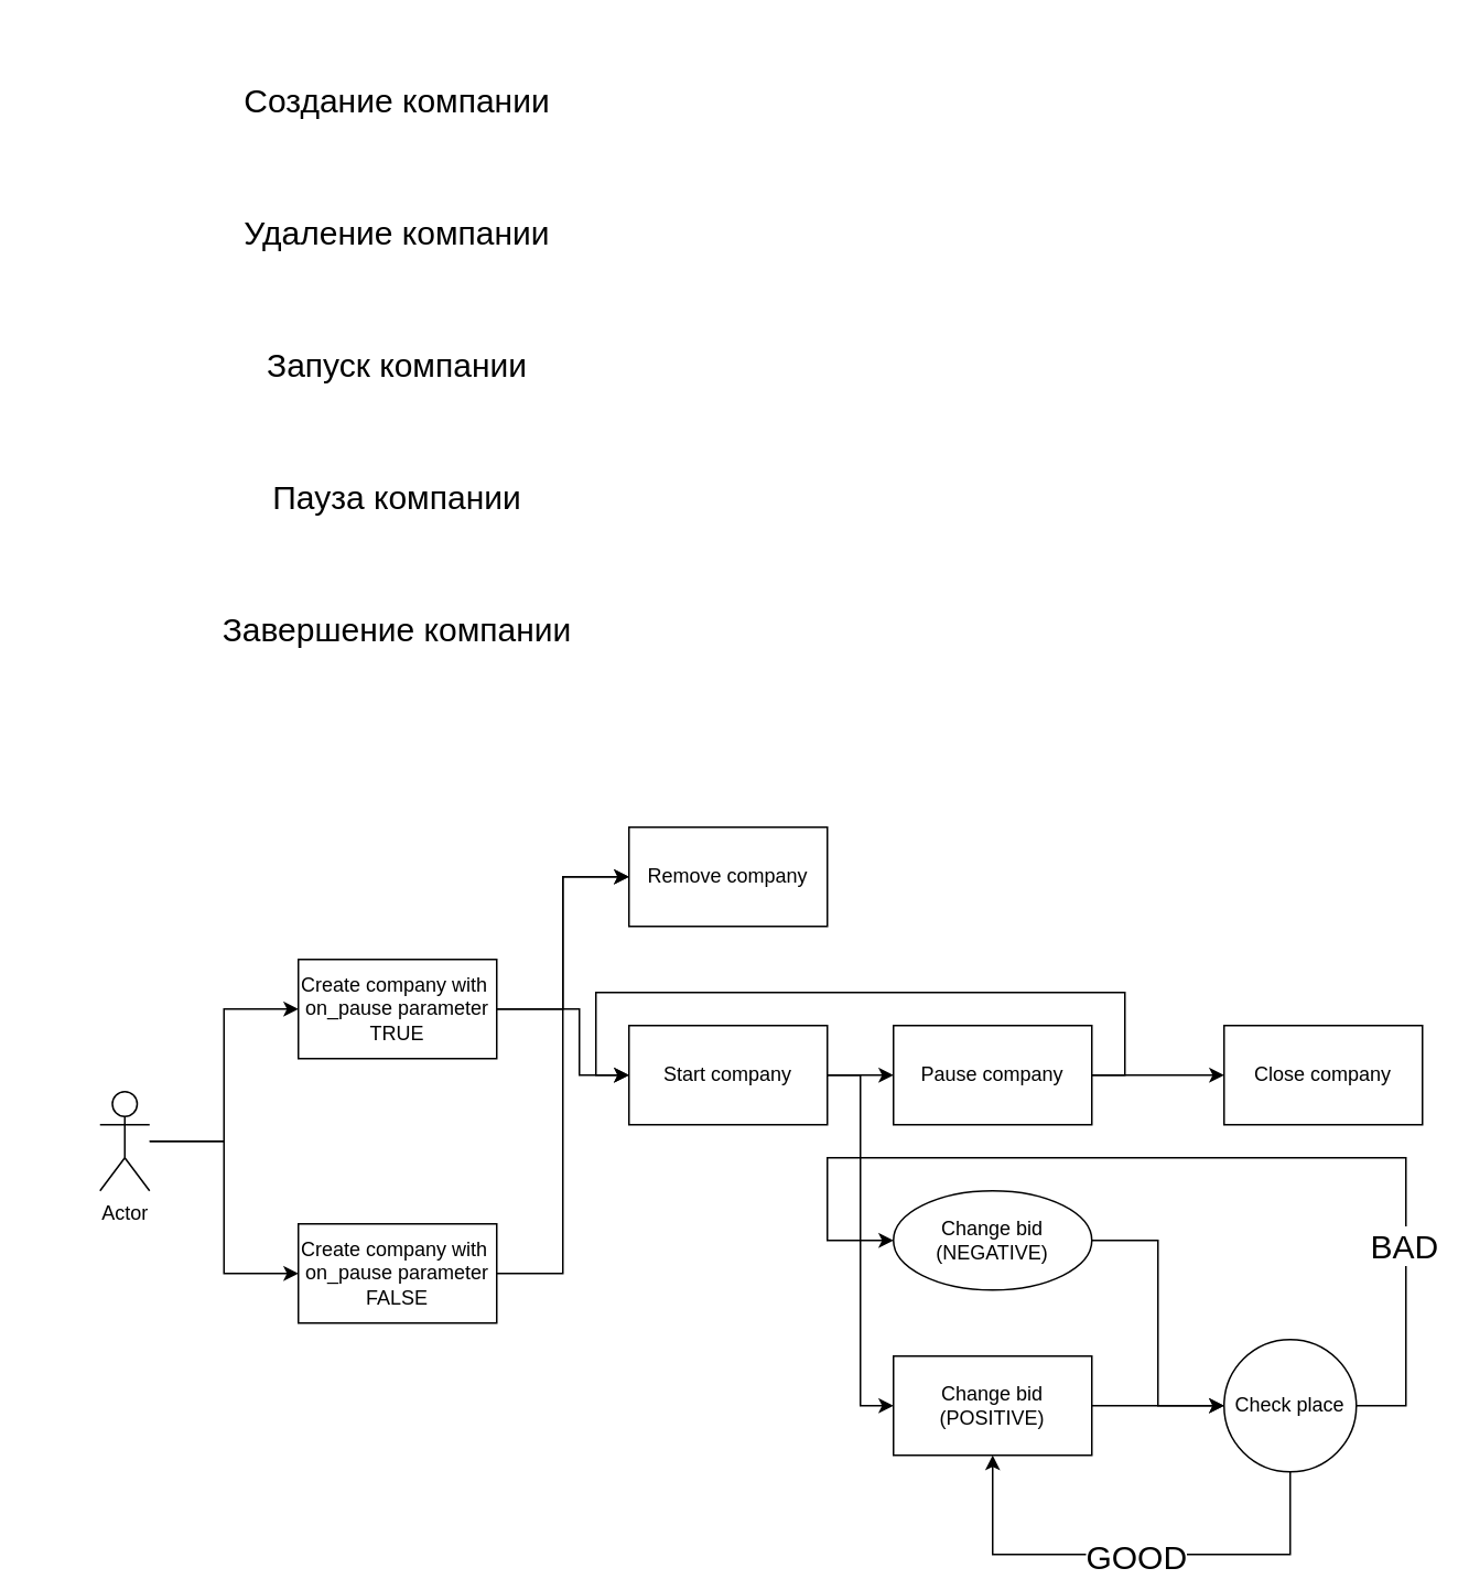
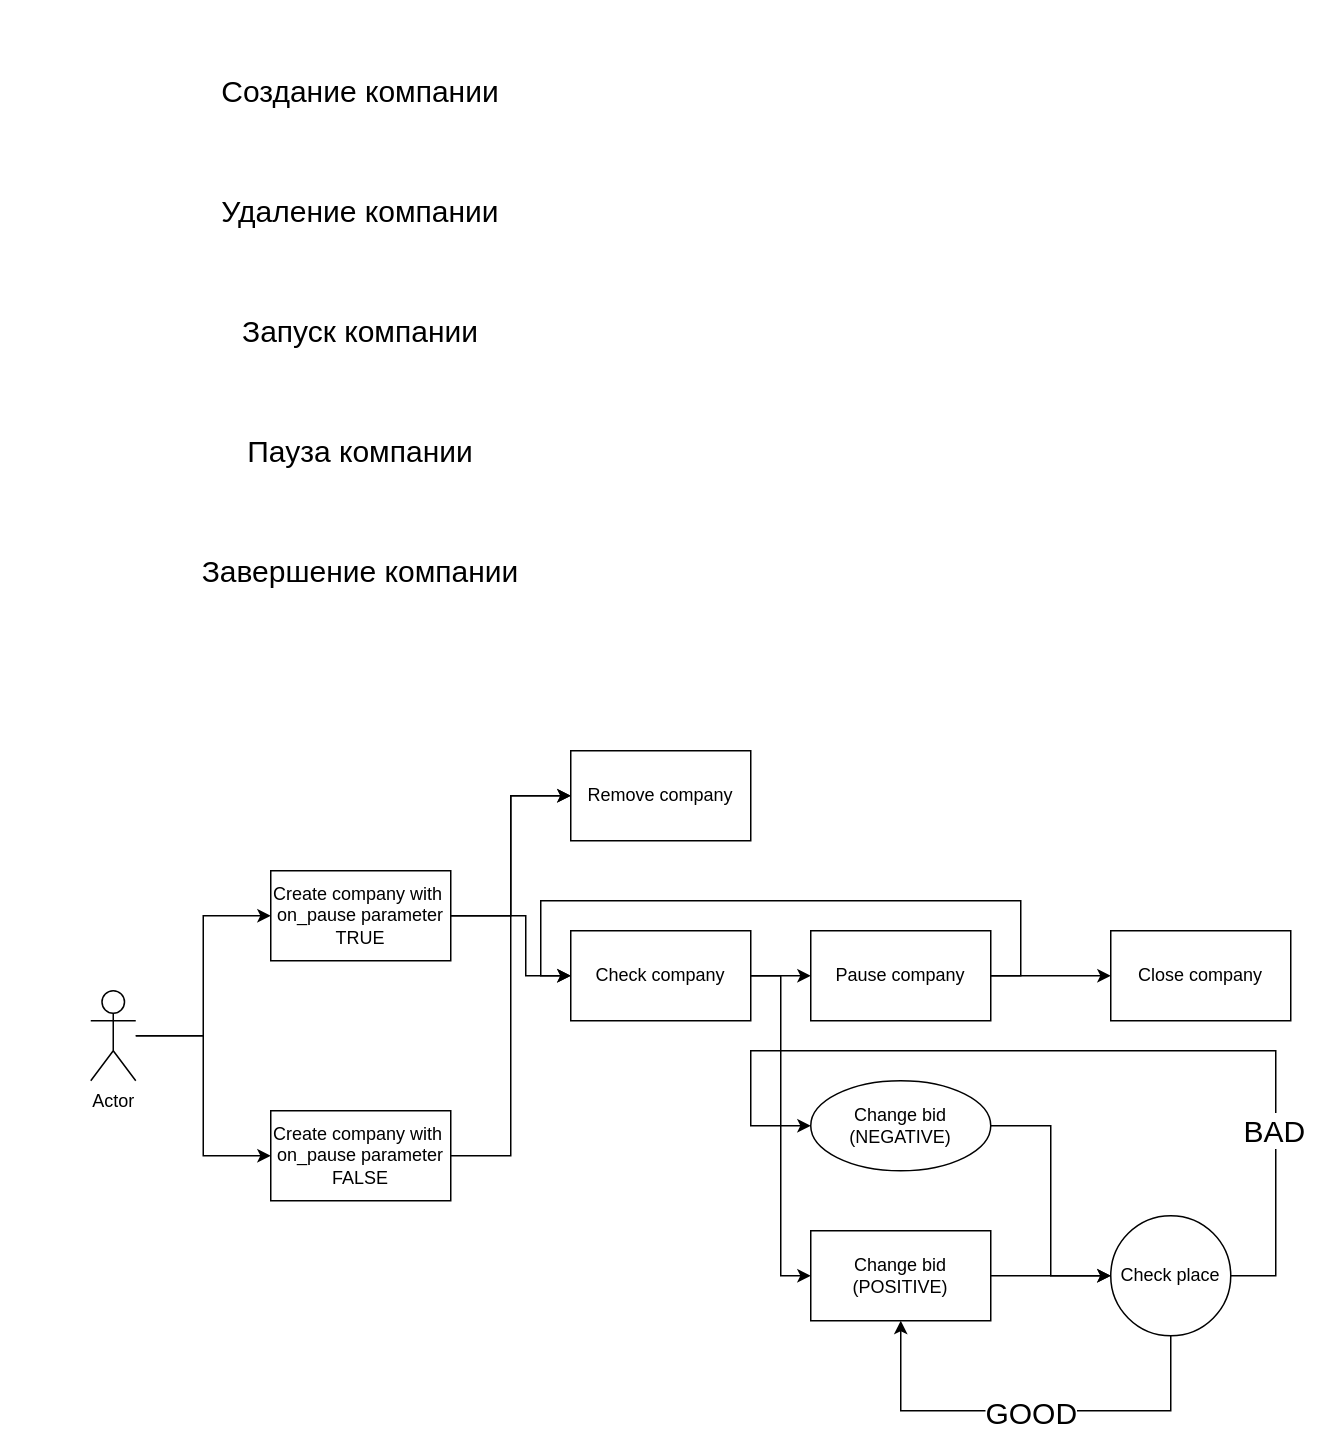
  <mxCell id="0" />
  <mxCell id="1" parent="0" />
  <mxCell id="2" value="&lt;font style=&quot;font-size: 20px;&quot;&gt;Создание компании&lt;/font&gt;" style="text;html=1;strokeColor=none;fillColor=none;align=center;verticalAlign=middle;whiteSpace=wrap;rounded=0;" parent="1" vertex="1"><mxGeometry x="20" y="20" width="440" height="80" as="geometry" /></mxCell>
  <mxCell id="3" value="&lt;font style=&quot;font-size: 20px;&quot;&gt;Удаление компании&lt;/font&gt;" style="text;html=1;strokeColor=none;fillColor=none;align=center;verticalAlign=middle;whiteSpace=wrap;rounded=0;" parent="1" vertex="1"><mxGeometry x="20" y="100" width="440" height="80" as="geometry" /></mxCell>
  <mxCell id="4" value="&lt;font style=&quot;font-size: 20px;&quot;&gt;Запуск компании&lt;/font&gt;" style="text;html=1;strokeColor=none;fillColor=none;align=center;verticalAlign=middle;whiteSpace=wrap;rounded=0;" parent="1" vertex="1"><mxGeometry x="20" y="180" width="440" height="80" as="geometry" /></mxCell>
  <mxCell id="5" value="&lt;font style=&quot;font-size: 20px;&quot;&gt;Пауза компании&lt;/font&gt;" style="text;html=1;strokeColor=none;fillColor=none;align=center;verticalAlign=middle;whiteSpace=wrap;rounded=0;" parent="1" vertex="1"><mxGeometry x="20" y="260" width="440" height="80" as="geometry" /></mxCell>
  <mxCell id="6" value="&lt;font style=&quot;font-size: 20px;&quot;&gt;Завершение компании&lt;/font&gt;" style="text;html=1;strokeColor=none;fillColor=none;align=center;verticalAlign=middle;whiteSpace=wrap;rounded=0;" parent="1" vertex="1"><mxGeometry x="20" y="340" width="440" height="80" as="geometry" /></mxCell>
  <mxCell id="7" style="edgeStyle=orthogonalEdgeStyle;rounded=0;orthogonalLoop=1;jettySize=auto;html=1;entryX=0;entryY=0.5;entryDx=0;entryDy=0;" parent="1" source="9" target="12" edge="1"><mxGeometry relative="1" as="geometry" /></mxCell>
  <mxCell id="8" style="edgeStyle=orthogonalEdgeStyle;rounded=0;orthogonalLoop=1;jettySize=auto;html=1;entryX=0;entryY=0.5;entryDx=0;entryDy=0;" parent="1" source="9" target="15" edge="1"><mxGeometry relative="1" as="geometry" /></mxCell>
  <mxCell id="9" value="Actor" style="shape=umlActor;verticalLabelPosition=bottom;verticalAlign=top;html=1;outlineConnect=0;" parent="1" vertex="1"><mxGeometry x="60" y="660" width="30" height="60" as="geometry" /></mxCell>
  <mxCell id="10" style="edgeStyle=orthogonalEdgeStyle;rounded=0;orthogonalLoop=1;jettySize=auto;html=1;entryX=0;entryY=0.5;entryDx=0;entryDy=0;" parent="1" source="12" target="13" edge="1"><mxGeometry relative="1" as="geometry" /></mxCell>
  <mxCell id="11" style="edgeStyle=orthogonalEdgeStyle;rounded=0;orthogonalLoop=1;jettySize=auto;html=1;entryX=0;entryY=0.5;entryDx=0;entryDy=0;" parent="1" source="12" target="18" edge="1"><mxGeometry relative="1" as="geometry"><Array as="points"><mxPoint x="350" y="610" /><mxPoint x="350" y="650" /></Array></mxGeometry></mxCell>
  <mxCell id="12" value="Create company with&amp;nbsp; on_pause parameter TRUE" style="rounded=0;whiteSpace=wrap;html=1;" parent="1" vertex="1"><mxGeometry x="180" y="580" width="120" height="60" as="geometry" /></mxCell>
  <mxCell id="13" value="Remove company" style="rounded=0;whiteSpace=wrap;html=1;" parent="1" vertex="1"><mxGeometry x="380" y="500" width="120" height="60" as="geometry" /></mxCell>
  <mxCell id="14" style="edgeStyle=orthogonalEdgeStyle;rounded=0;orthogonalLoop=1;jettySize=auto;html=1;entryX=0;entryY=0.5;entryDx=0;entryDy=0;" parent="1" source="15" target="13" edge="1"><mxGeometry relative="1" as="geometry" /></mxCell>
  <mxCell id="15" value="Create company with&amp;nbsp; on_pause parameter FALSE" style="rounded=0;whiteSpace=wrap;html=1;" parent="1" vertex="1"><mxGeometry x="180" y="740" width="120" height="60" as="geometry" /></mxCell>
  <mxCell id="16" style="edgeStyle=orthogonalEdgeStyle;rounded=0;orthogonalLoop=1;jettySize=auto;html=1;entryX=0;entryY=0.5;entryDx=0;entryDy=0;" parent="1" source="18" target="21" edge="1"><mxGeometry relative="1" as="geometry" /></mxCell>
  <mxCell id="17" style="edgeStyle=orthogonalEdgeStyle;rounded=0;orthogonalLoop=1;jettySize=auto;html=1;entryX=0;entryY=0.5;entryDx=0;entryDy=0;" edge="1" parent="1" source="18" target="24"><mxGeometry relative="1" as="geometry" /></mxCell>
- <mxCell id="18" value="Start company" style="rounded=0;whiteSpace=wrap;html=1;" parent="1" vertex="1"><mxGeometry x="380" y="620" width="120" height="60" as="geometry" /></mxCell>
+ <mxCell id="18" value="Check company" style="rounded=0;whiteSpace=wrap;html=1;" parent="1" vertex="1"><mxGeometry x="380" y="620" width="120" height="60" as="geometry" /></mxCell>
  <mxCell id="19" style="edgeStyle=orthogonalEdgeStyle;rounded=0;orthogonalLoop=1;jettySize=auto;html=1;entryX=0;entryY=0.5;entryDx=0;entryDy=0;" parent="1" source="21" target="18" edge="1"><mxGeometry relative="1" as="geometry"><Array as="points"><mxPoint x="680" y="650" /><mxPoint x="680" y="600" /><mxPoint x="360" y="600" /><mxPoint x="360" y="650" /></Array></mxGeometry></mxCell>
  <mxCell id="20" style="edgeStyle=orthogonalEdgeStyle;rounded=0;orthogonalLoop=1;jettySize=auto;html=1;entryX=0;entryY=0.5;entryDx=0;entryDy=0;" parent="1" source="21" target="22" edge="1"><mxGeometry relative="1" as="geometry" /></mxCell>
  <mxCell id="21" value="Pause company" style="rounded=0;whiteSpace=wrap;html=1;" parent="1" vertex="1"><mxGeometry x="540" y="620" width="120" height="60" as="geometry" /></mxCell>
  <mxCell id="22" value="Close company" style="rounded=0;whiteSpace=wrap;html=1;" parent="1" vertex="1"><mxGeometry x="740" y="620" width="120" height="60" as="geometry" /></mxCell>
  <mxCell id="23" style="edgeStyle=orthogonalEdgeStyle;rounded=0;orthogonalLoop=1;jettySize=auto;html=1;entryX=0;entryY=0.5;entryDx=0;entryDy=0;" edge="1" parent="1" source="24" target="29"><mxGeometry relative="1" as="geometry"><mxPoint x="700" y="850" as="targetPoint" /></mxGeometry></mxCell>
  <mxCell id="24" value="Change bid (POSITIVE)" style="rounded=0;whiteSpace=wrap;html=1;" vertex="1" parent="1"><mxGeometry x="540" y="820" width="120" height="60" as="geometry" /></mxCell>
  <mxCell id="25" style="edgeStyle=orthogonalEdgeStyle;rounded=0;orthogonalLoop=1;jettySize=auto;html=1;exitX=0.5;exitY=1;exitDx=0;exitDy=0;entryX=0.5;entryY=1;entryDx=0;entryDy=0;" edge="1" parent="1" source="29" target="24"><mxGeometry relative="1" as="geometry"><mxPoint x="620" y="910" as="targetPoint" /><Array as="points"><mxPoint x="780" y="940" /><mxPoint x="600" y="940" /></Array></mxGeometry></mxCell>
  <mxCell id="26" value="&lt;font style=&quot;font-size: 20px;&quot;&gt;GOOD&lt;/font&gt;" style="edgeLabel;html=1;align=center;verticalAlign=middle;resizable=0;points=[];" vertex="1" connectable="0" parent="25"><mxGeometry x="-0.172" y="3" relative="1" as="geometry"><mxPoint x="-24" y="-3" as="offset" /></mxGeometry></mxCell>
  <mxCell id="27" style="edgeStyle=orthogonalEdgeStyle;rounded=0;orthogonalLoop=1;jettySize=auto;html=1;entryX=0;entryY=0.5;entryDx=0;entryDy=0;" edge="1" parent="1" source="29" target="31"><mxGeometry relative="1" as="geometry"><Array as="points"><mxPoint x="850" y="850" /><mxPoint x="850" y="700" /><mxPoint x="500" y="700" /><mxPoint x="500" y="750" /></Array></mxGeometry></mxCell>
  <mxCell id="28" value="&lt;font style=&quot;font-size: 20px;&quot;&gt;BAD&lt;/font&gt;" style="edgeLabel;html=1;align=center;verticalAlign=middle;resizable=0;points=[];" vertex="1" connectable="0" parent="27"><mxGeometry x="-0.587" y="2" relative="1" as="geometry"><mxPoint as="offset" /></mxGeometry></mxCell>
  <mxCell id="29" value="Check place" style="ellipse;whiteSpace=wrap;html=1;" vertex="1" parent="1"><mxGeometry x="740" y="810" width="80" height="80" as="geometry" /></mxCell>
  <mxCell id="30" style="edgeStyle=orthogonalEdgeStyle;rounded=0;orthogonalLoop=1;jettySize=auto;html=1;entryX=0;entryY=0.5;entryDx=0;entryDy=0;" edge="1" parent="1" source="31" target="29"><mxGeometry relative="1" as="geometry"><mxPoint x="700" y="850" as="targetPoint" /></mxGeometry></mxCell>
  <mxCell id="31" value="Change bid (NEGATIVE)" style="ellipse;whiteSpace=wrap;html=1;" vertex="1" parent="1"><mxGeometry x="540" y="720" width="120" height="60" as="geometry" /></mxCell>
